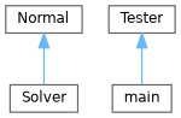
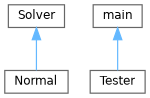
  digraph {
    rankdir=TB
    node [color=grey40 fillcolor=white fontname=Helvetica fontsize=10 shape=box style=filled]
    edge [color=steelblue1 dir=back fontname=Helvetica fontsize=10 labelfontname=Helvetica labelfontsize=10 style=solid]
    n1 [height=0.2 label=Solver width=0.4]
    n2 [height=0.2 label=Normal width=0.4]
    n3 [height=0.2 label=main width=0.4]
    n4 [height=0.2 label=Tester width=0.4]
-   n2 -> n1
-   n4 -> n3
+   n1 -> n2
+   n3 -> n4
  }
